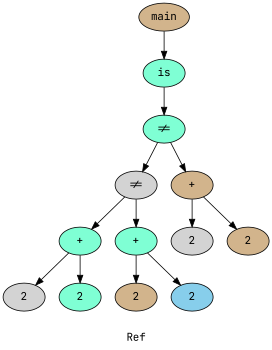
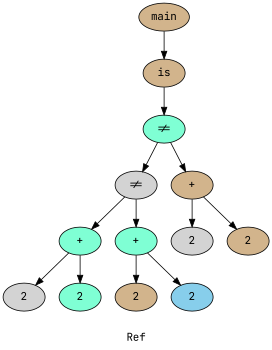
  digraph {
    fontname="JetBrains Mono"
    label=Ref
    node [fillcolor=tan fontname="JetBrains Mono" style=filled]
    edge [fontname="JetBrains Mono"]
    n1 [label=main]
-   n2 [fillcolor=aquamarine label=is]
+   n2 [label=is]
    n3 [fillcolor=aquamarine label="!="]
    n4 [fillcolor=lightgrey label="!="]
    n5 [label="+"]
    n6 [fillcolor=aquamarine label="+"]
    n7 [fillcolor=aquamarine label="+"]
    n8 [fillcolor=lightgrey label=2]
    n9 [label=2]
    n10 [fillcolor=lightgrey label=2]
    n11 [fillcolor=aquamarine label=2]
    n12 [label=2]
    n13 [fillcolor=skyblue label=2]
    n1 -> n2
    n2 -> n3
    n3 -> n4
    n3 -> n5
    n4 -> n6
    n4 -> n7
    n5 -> n8
    n5 -> n9
    n6 -> n10
    n6 -> n11
    n7 -> n12
    n7 -> n13
  }
